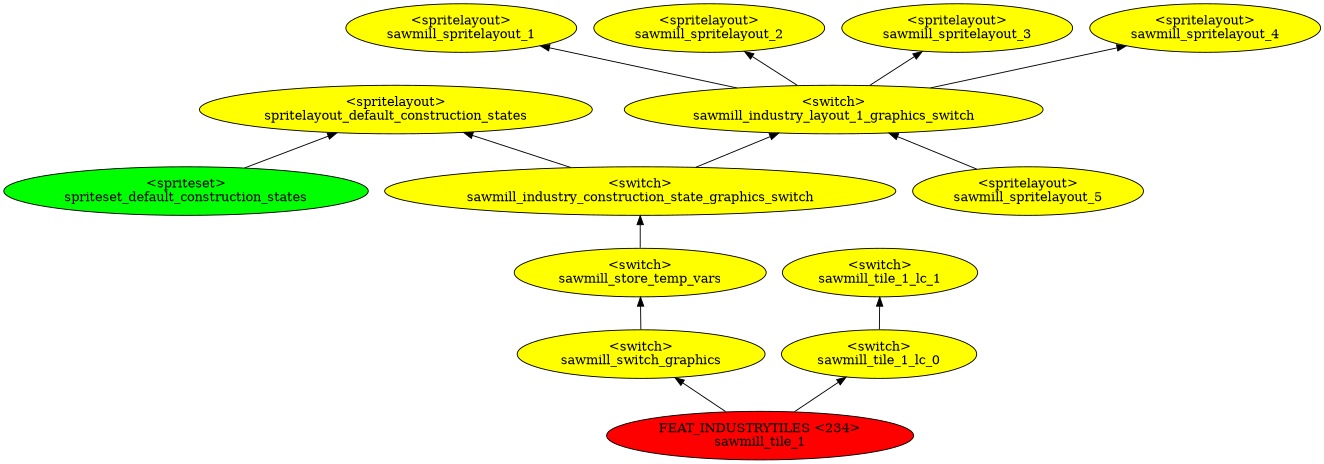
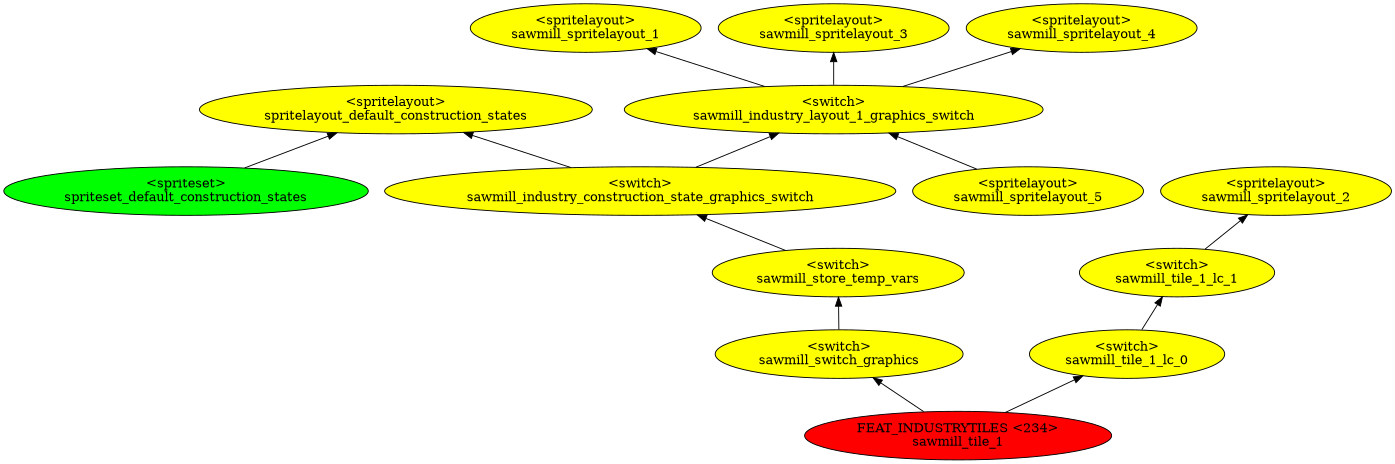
  digraph {
    rankdir=BT
    node [fillcolor=yellow style=filled]
    n1 [fillcolor=green label="<spriteset>\nspriteset_default_construction_states"]
    n2 [label="<spritelayout>\nspritelayout_default_construction_states"]
    n3 [label="<spritelayout>\nsawmill_spritelayout_1"]
    n4 [label="<spritelayout>\nsawmill_spritelayout_2"]
    n5 [label="<spritelayout>\nsawmill_spritelayout_3"]
    n6 [label="<spritelayout>\nsawmill_spritelayout_4"]
    n7 [label="<spritelayout>\nsawmill_spritelayout_5"]
    n8 [label="<switch>\nsawmill_industry_layout_1_graphics_switch"]
    n9 [label="<switch>\nsawmill_industry_construction_state_graphics_switch"]
    n10 [label="<switch>\nsawmill_store_temp_vars"]
    n11 [label="<switch>\nsawmill_switch_graphics"]
    n12 [label="<switch>\nsawmill_tile_1_lc_1"]
    n13 [label="<switch>\nsawmill_tile_1_lc_0"]
    n14 [fillcolor=red label="FEAT_INDUSTRYTILES <234>\nsawmill_tile_1"]
    n1 -> n2
    n7 -> n8
    n8 -> n3
-   n8 -> n4
+   n12 -> n4
    n8 -> n5
    n8 -> n6
    n9 -> n2
    n9 -> n8
    n10 -> n9
    n11 -> n10
    n13 -> n12
    n14 -> n11
    n14 -> n13
  }
